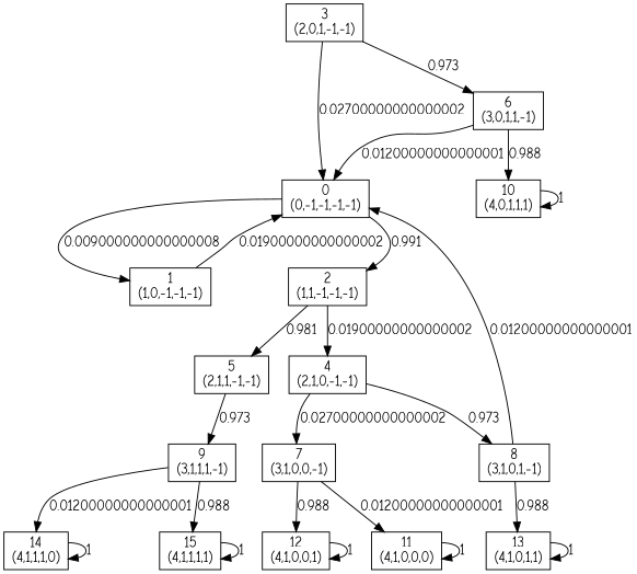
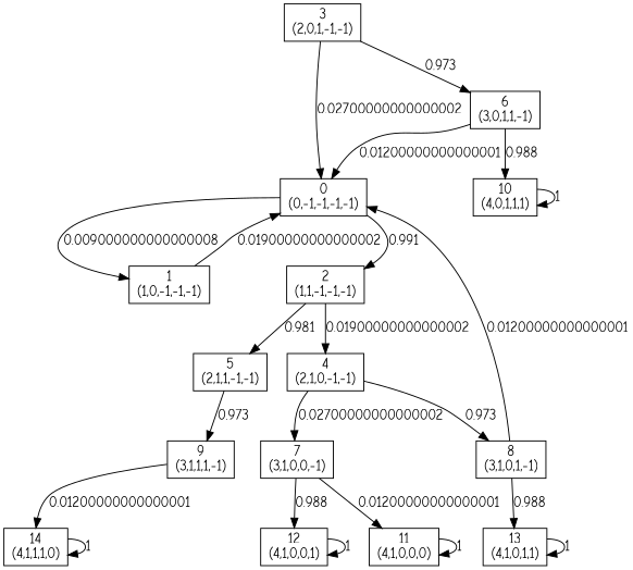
  digraph {
    fontname="Comic Neue"
    node [fontname="Comic Neue" shape=box]
    edge [fontname="Comic Neue"]
    n1 [label="0\n(0,-1,-1,-1,-1)"]
    n2 [label="1\n(1,0,-1,-1,-1)"]
    n3 [label="2\n(1,1,-1,-1,-1)"]
    n4 [label="4\n(2,1,0,-1,-1)"]
    n5 [label="5\n(2,1,1,-1,-1)"]
    n6 [label="3\n(2,0,1,-1,-1)"]
    n7 [label="6\n(3,0,1,1,-1)"]
    n8 [label="7\n(3,1,0,0,-1)"]
    n9 [label="8\n(3,1,0,1,-1)"]
    n10 [label="9\n(3,1,1,1,-1)"]
    n11 [label="10\n(4,0,1,1,1)"]
    n12 [label="11\n(4,1,0,0,0)"]
    n13 [label="12\n(4,1,0,0,1)"]
    n14 [label="13\n(4,1,0,1,1)"]
    n15 [label="14\n(4,1,1,1,0)"]
-   n16 [label="15\n(4,1,1,1,1)"]
    n1 -> n2 [label=0.009000000000000008]
    n1 -> n3 [label=0.991]
    n2 -> n1 [label=0.01900000000000002]
    n3 -> n4 [label=0.01900000000000002]
    n3 -> n5 [label=0.981]
    n4 -> n8 [label=0.02700000000000002]
    n4 -> n9 [label=0.973]
    n5 -> n10 [label=0.973]
    n6 -> n1 [label=0.02700000000000002]
    n6 -> n7 [label=0.973]
    n7 -> n1 [label=0.01200000000000001]
    n7 -> n11 [label=0.988]
    n8 -> n12 [label=0.01200000000000001]
    n8 -> n13 [label=0.988]
    n9 -> n1 [label=0.01200000000000001]
    n9 -> n14 [label=0.988]
    n10 -> n15 [label=0.01200000000000001]
-   n10 -> n16 [label=0.988]
    n11 -> n11 [label=1]
    n12 -> n12 [label=1]
    n13 -> n13 [label=1]
    n14 -> n14 [label=1]
    n15 -> n15 [label=1]
-   n16 -> n16 [label=1]
  }
